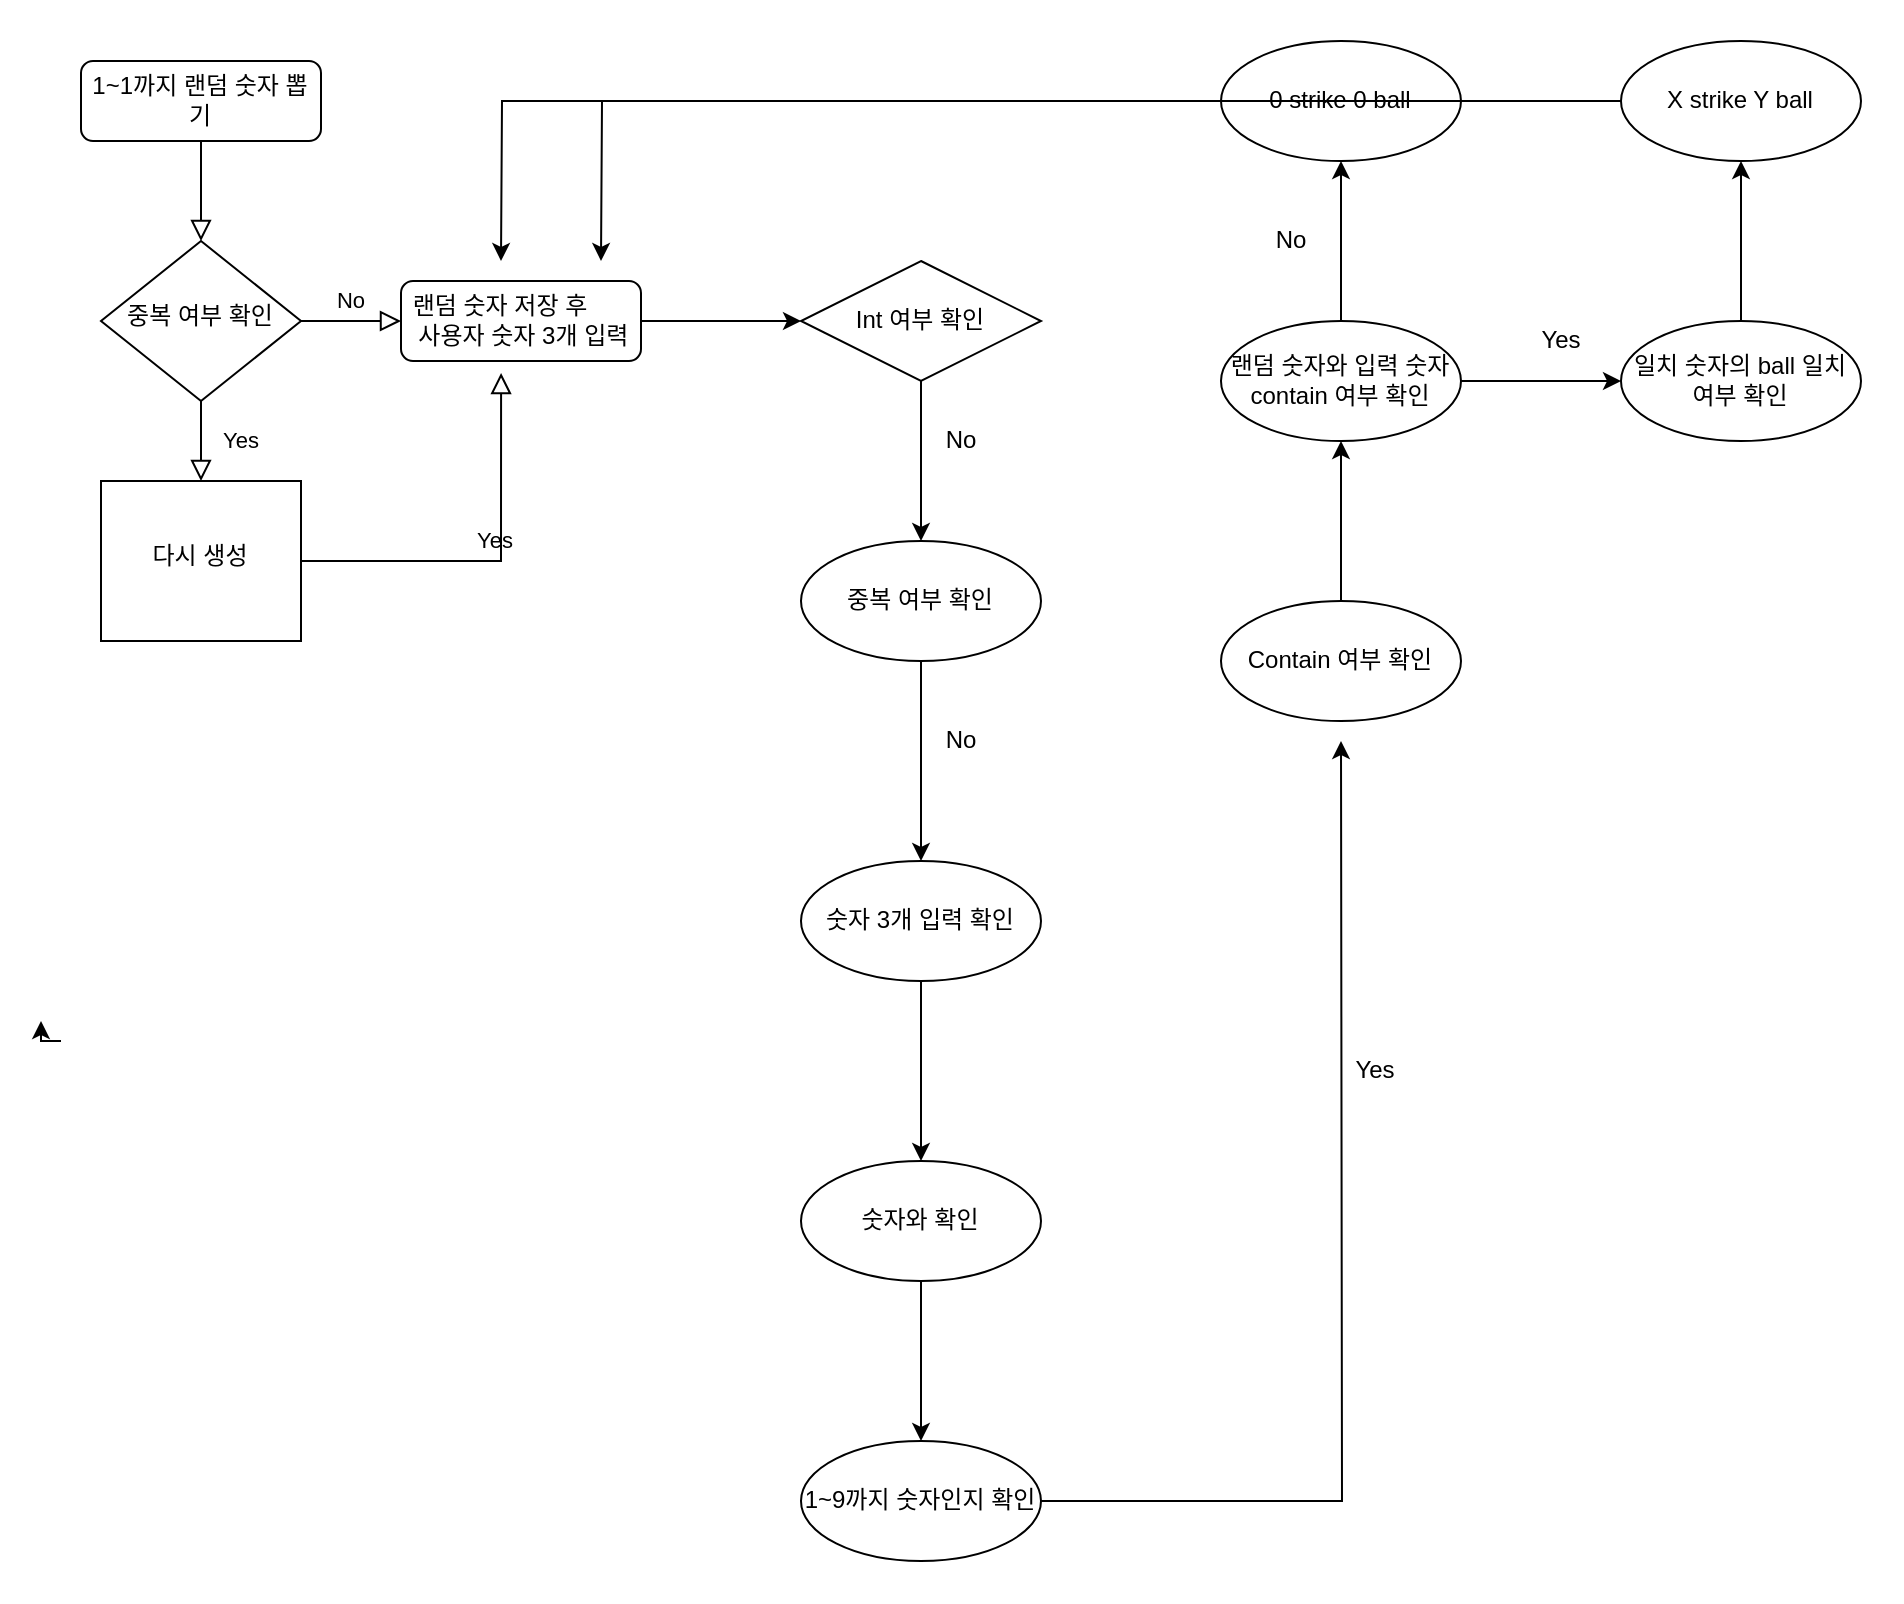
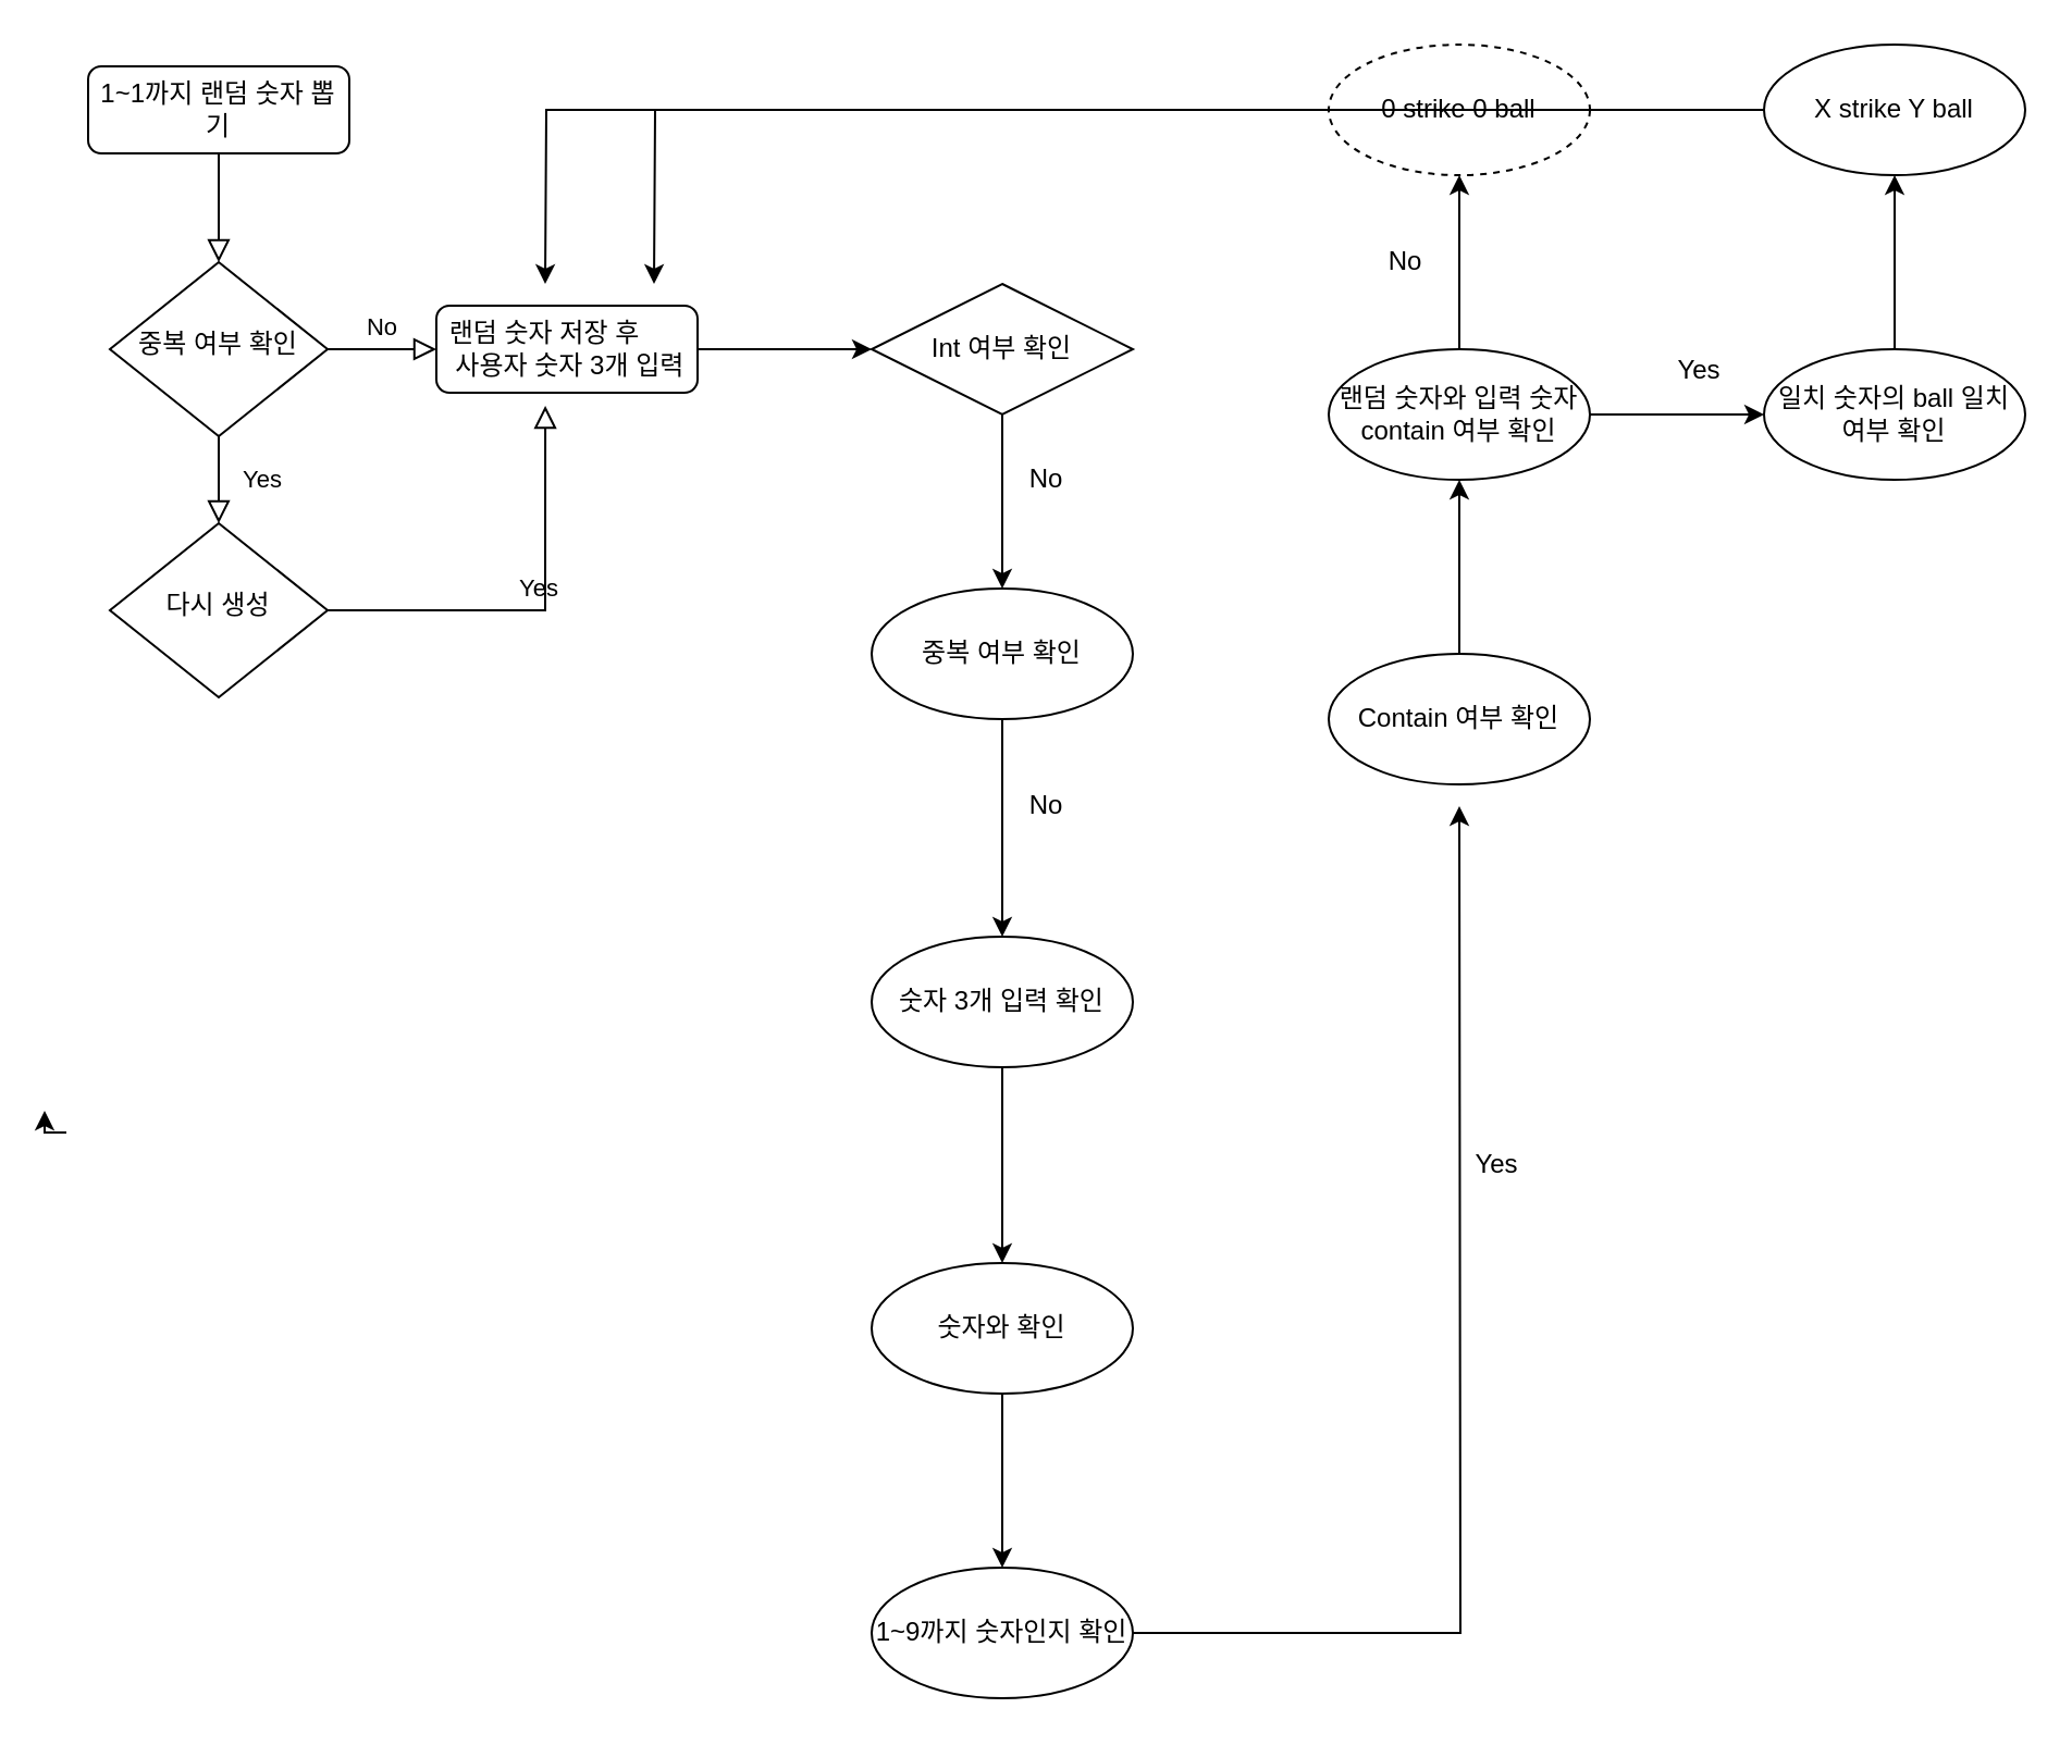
  <mxCell id="0" />
  <mxCell id="1" parent="0" />
  <mxCell id="2" value="" style="rounded=0;html=1;jettySize=auto;orthogonalLoop=1;fontSize=11;endArrow=block;endFill=0;endSize=8;strokeWidth=1;shadow=0;labelBackgroundColor=none;edgeStyle=orthogonalEdgeStyle;" parent="1" source="3" target="6" edge="1"><mxGeometry relative="1" as="geometry" /></mxCell>
  <mxCell id="3" value="1~1까지 랜덤 숫자 뽑기" style="rounded=1;whiteSpace=wrap;html=1;fontSize=12;glass=0;strokeWidth=1;shadow=0;" parent="1" vertex="1"><mxGeometry x="40" y="30" width="120" height="40" as="geometry" /></mxCell>
  <mxCell id="4" value="Yes" style="rounded=0;html=1;jettySize=auto;orthogonalLoop=1;fontSize=11;endArrow=block;endFill=0;endSize=8;strokeWidth=1;shadow=0;labelBackgroundColor=none;edgeStyle=orthogonalEdgeStyle;" parent="1" source="6" target="10" edge="1"><mxGeometry y="20" relative="1" as="geometry"><mxPoint as="offset" /></mxGeometry></mxCell>
  <mxCell id="5" value="No" style="edgeStyle=orthogonalEdgeStyle;rounded=0;html=1;jettySize=auto;orthogonalLoop=1;fontSize=11;endArrow=block;endFill=0;endSize=8;strokeWidth=1;shadow=0;labelBackgroundColor=none;" parent="1" source="6" target="8" edge="1"><mxGeometry y="10" relative="1" as="geometry"><mxPoint as="offset" /></mxGeometry></mxCell>
  <mxCell id="6" value="중복 여부 확인" style="rhombus;whiteSpace=wrap;html=1;shadow=0;fontFamily=Helvetica;fontSize=12;align=center;strokeWidth=1;spacing=6;spacingTop=-4;" parent="1" vertex="1"><mxGeometry x="50" y="120" width="100" height="80" as="geometry" /></mxCell>
  <mxCell id="7" value="" style="edgeStyle=orthogonalEdgeStyle;rounded=0;orthogonalLoop=1;jettySize=auto;html=1;" edge="1" parent="1" source="8" target="13"><mxGeometry relative="1" as="geometry" /></mxCell>
  <mxCell id="8" value="랜덤 숫자 저장 후 &amp;nbsp; &amp;nbsp; &amp;nbsp; &amp;nbsp;사용자 숫자 3개 입력" style="rounded=1;whiteSpace=wrap;html=1;fontSize=12;glass=0;strokeWidth=1;shadow=0;" parent="1" vertex="1"><mxGeometry x="200" y="140" width="120" height="40" as="geometry" /></mxCell>
  <mxCell id="9" value="Yes" style="edgeStyle=orthogonalEdgeStyle;rounded=0;html=1;jettySize=auto;orthogonalLoop=1;fontSize=11;endArrow=block;endFill=0;endSize=8;strokeWidth=1;shadow=0;labelBackgroundColor=none;entryX=0.417;entryY=1.15;entryDx=0;entryDy=0;entryPerimeter=0;" parent="1" source="10" target="8" edge="1"><mxGeometry y="10" relative="1" as="geometry"><mxPoint as="offset" /></mxGeometry></mxCell>
- <mxCell id="10" value="다시 생성" style="whiteSpace=wrap;html=1;shadow=0;fontFamily=Helvetica;fontSize=12;align=center;strokeWidth=1;spacing=6;spacingTop=-4;rounded=0;" parent="1" vertex="1"><mxGeometry x="50" y="240" width="100" height="80" as="geometry" /></mxCell>
+ <mxCell id="10" value="다시 생성" style="rhombus;whiteSpace=wrap;html=1;shadow=0;fontFamily=Helvetica;fontSize=12;align=center;strokeWidth=1;spacing=6;spacingTop=-4;" parent="1" vertex="1"><mxGeometry x="50" y="240" width="100" height="80" as="geometry" /></mxCell>
  <mxCell id="11" style="edgeStyle=orthogonalEdgeStyle;rounded=0;orthogonalLoop=1;jettySize=auto;html=1;exitX=0.75;exitY=1;exitDx=0;exitDy=0;" edge="1" parent="1"><mxGeometry relative="1" as="geometry"><mxPoint x="20" y="510" as="targetPoint" /><mxPoint x="30" y="520" as="sourcePoint" /></mxGeometry></mxCell>
  <mxCell id="12" value="" style="edgeStyle=orthogonalEdgeStyle;rounded=0;orthogonalLoop=1;jettySize=auto;html=1;" edge="1" parent="1" source="13" target="18"><mxGeometry relative="1" as="geometry" /></mxCell>
  <mxCell id="13" value="Int 여부 확인" style="rhombus;whiteSpace=wrap;html=1;shadow=0;strokeWidth=1;glass=0;" vertex="1" parent="1"><mxGeometry x="400" y="130" width="120" height="60" as="geometry" /></mxCell>
  <mxCell id="14" value="" style="edgeStyle=orthogonalEdgeStyle;rounded=0;orthogonalLoop=1;jettySize=auto;html=1;" edge="1" parent="1" source="15" target="29"><mxGeometry relative="1" as="geometry" /></mxCell>
  <mxCell id="15" value="Contain 여부 확인" style="ellipse;whiteSpace=wrap;html=1;rounded=1;shadow=0;strokeWidth=1;glass=0;" vertex="1" parent="1"><mxGeometry x="610" y="300" width="120" height="60" as="geometry" /></mxCell>
  <mxCell id="16" value="Yes&lt;br&gt;" style="text;html=1;align=center;verticalAlign=middle;resizable=0;points=[];autosize=1;strokeColor=none;fillColor=none;" vertex="1" parent="1"><mxGeometry x="667" y="525" width="40" height="20" as="geometry" /></mxCell>
  <mxCell id="17" value="" style="edgeStyle=orthogonalEdgeStyle;rounded=0;orthogonalLoop=1;jettySize=auto;html=1;" edge="1" parent="1" source="18"><mxGeometry relative="1" as="geometry"><mxPoint x="460" y="430" as="targetPoint" /></mxGeometry></mxCell>
  <mxCell id="18" value="중복 여부 확인" style="ellipse;whiteSpace=wrap;html=1;rounded=1;shadow=0;strokeWidth=1;glass=0;" vertex="1" parent="1"><mxGeometry x="400" y="270" width="120" height="60" as="geometry" /></mxCell>
  <mxCell id="19" value="" style="edgeStyle=orthogonalEdgeStyle;rounded=0;orthogonalLoop=1;jettySize=auto;html=1;" edge="1" parent="1" source="20" target="24"><mxGeometry relative="1" as="geometry" /></mxCell>
  <mxCell id="20" value="숫자 3개 입력 확인" style="ellipse;whiteSpace=wrap;html=1;rounded=1;shadow=0;strokeWidth=1;glass=0;" vertex="1" parent="1"><mxGeometry x="400" y="430" width="120" height="60" as="geometry" /></mxCell>
  <mxCell id="21" value="No&lt;br&gt;" style="text;html=1;align=center;verticalAlign=middle;resizable=0;points=[];autosize=1;strokeColor=none;fillColor=none;" vertex="1" parent="1"><mxGeometry x="465" y="360" width="30" height="20" as="geometry" /></mxCell>
  <mxCell id="22" value="No" style="text;html=1;align=center;verticalAlign=middle;resizable=0;points=[];autosize=1;strokeColor=none;fillColor=none;" vertex="1" parent="1"><mxGeometry x="465" y="210" width="30" height="20" as="geometry" /></mxCell>
  <mxCell id="23" value="" style="edgeStyle=orthogonalEdgeStyle;rounded=0;orthogonalLoop=1;jettySize=auto;html=1;" edge="1" parent="1" source="24" target="26"><mxGeometry relative="1" as="geometry" /></mxCell>
  <mxCell id="24" value="숫자와 확인" style="ellipse;whiteSpace=wrap;html=1;rounded=1;shadow=0;strokeWidth=1;glass=0;" vertex="1" parent="1"><mxGeometry x="400" y="580" width="120" height="60" as="geometry" /></mxCell>
  <mxCell id="25" value="" style="edgeStyle=orthogonalEdgeStyle;rounded=0;orthogonalLoop=1;jettySize=auto;html=1;" edge="1" parent="1" source="26"><mxGeometry relative="1" as="geometry"><mxPoint x="670" y="370" as="targetPoint" /></mxGeometry></mxCell>
  <mxCell id="26" value="1~9까지 숫자인지 확인" style="ellipse;whiteSpace=wrap;html=1;rounded=1;shadow=0;strokeWidth=1;glass=0;" vertex="1" parent="1"><mxGeometry x="400" y="720" width="120" height="60" as="geometry" /></mxCell>
  <mxCell id="27" value="" style="edgeStyle=orthogonalEdgeStyle;rounded=0;orthogonalLoop=1;jettySize=auto;html=1;" edge="1" parent="1" source="29" target="31"><mxGeometry relative="1" as="geometry" /></mxCell>
  <mxCell id="28" value="" style="edgeStyle=orthogonalEdgeStyle;rounded=0;orthogonalLoop=1;jettySize=auto;html=1;" edge="1" parent="1" source="29" target="34"><mxGeometry relative="1" as="geometry" /></mxCell>
  <mxCell id="29" value="랜덤 숫자와 입력 숫자&lt;br&gt;contain 여부 확인" style="ellipse;whiteSpace=wrap;html=1;rounded=1;shadow=0;strokeWidth=1;glass=0;" vertex="1" parent="1"><mxGeometry x="610" y="160" width="120" height="60" as="geometry" /></mxCell>
  <mxCell id="30" style="edgeStyle=orthogonalEdgeStyle;rounded=0;orthogonalLoop=1;jettySize=auto;html=1;" edge="1" parent="1" source="31"><mxGeometry relative="1" as="geometry"><mxPoint x="250" y="130" as="targetPoint" /></mxGeometry></mxCell>
- <mxCell id="31" value="0 strike 0 ball" style="ellipse;whiteSpace=wrap;html=1;rounded=1;shadow=0;strokeWidth=1;glass=0;" vertex="1" parent="1"><mxGeometry x="610" y="20" width="120" height="60" as="geometry" /></mxCell>
+ <mxCell id="31" value="0 strike 0 ball" style="ellipse;whiteSpace=wrap;html=1;rounded=1;shadow=0;strokeWidth=1;glass=0;dashed=1;" vertex="1" parent="1"><mxGeometry x="610" y="20" width="120" height="60" as="geometry" /></mxCell>
  <mxCell id="32" value="No" style="text;html=1;align=center;verticalAlign=middle;resizable=0;points=[];autosize=1;strokeColor=none;fillColor=none;" vertex="1" parent="1"><mxGeometry x="630" y="110" width="30" height="20" as="geometry" /></mxCell>
  <mxCell id="33" value="" style="edgeStyle=orthogonalEdgeStyle;rounded=0;orthogonalLoop=1;jettySize=auto;html=1;" edge="1" parent="1" source="34" target="37"><mxGeometry relative="1" as="geometry" /></mxCell>
  <mxCell id="34" value="일치 숫자의 ball 일치 여부 확인" style="ellipse;whiteSpace=wrap;html=1;rounded=1;shadow=0;strokeWidth=1;glass=0;" vertex="1" parent="1"><mxGeometry x="810" y="160" width="120" height="60" as="geometry" /></mxCell>
  <mxCell id="35" value="Yes" style="text;html=1;align=center;verticalAlign=middle;resizable=0;points=[];autosize=1;strokeColor=none;fillColor=none;" vertex="1" parent="1"><mxGeometry x="760" y="160" width="40" height="20" as="geometry" /></mxCell>
  <mxCell id="36" style="edgeStyle=orthogonalEdgeStyle;rounded=0;orthogonalLoop=1;jettySize=auto;html=1;" edge="1" parent="1" source="37"><mxGeometry relative="1" as="geometry"><mxPoint x="300" y="130" as="targetPoint" /></mxGeometry></mxCell>
  <mxCell id="37" value="X strike Y ball" style="ellipse;whiteSpace=wrap;html=1;rounded=1;shadow=0;strokeWidth=1;glass=0;" vertex="1" parent="1"><mxGeometry x="810" y="20" width="120" height="60" as="geometry" /></mxCell>
